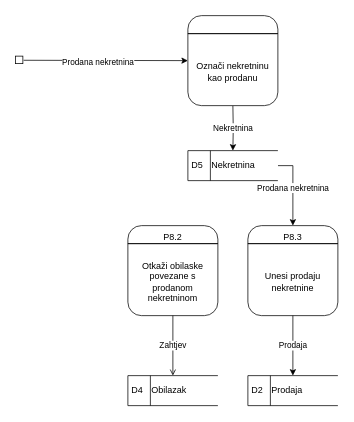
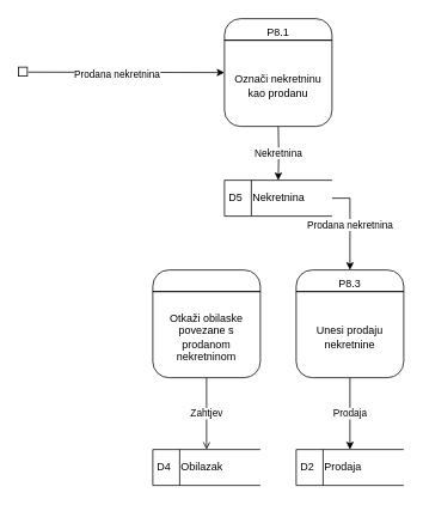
  <mxCell id="0" />
  <mxCell id="1" parent="0" />
  <mxCell id="2" value="" style="group" connectable="0" vertex="1" parent="1"><mxGeometry x="330" y="300" width="120" height="120" as="geometry" /></mxCell>
  <mxCell id="3" value="" style="shape=stencil(tZRtDsIgDIZPw1/DIB7AoN4DZ3VEhAXw6/Z2YxqZsqjZkmVJ+7KHtx2FcOErWQNhtCJ8SRgrKMU3xpdeLH0NZYjJs3RKbjRExQdnD3BR29AxlKnAqdCofEXoAtc0DxelNQYhyhqfKC86wqQy+C29Rli3/S2JauQfIYDrTMYsYevvsbP5NOBiIr8p9uF+dL/jgVPHxVQ/bjRw8T+WC8zkDjcXG1ke9s6ezPajmVZxzXANH/r+RPYn9qOrzN5c7KyDAVM7pXUc7IE21rIZ+TfhIR/tGXI1sYzplKCVeSE8K/2JUWrrh4rAfKaOL7uQXdCy3/rcZuOt2ybu);whiteSpace=wrap;html=1;movable=1;resizable=1;rotatable=1;deletable=1;editable=1;locked=0;connectable=1;" vertex="1" parent="2"><mxGeometry width="120" height="120" as="geometry" /></mxCell>
  <mxCell id="4" value="Unesi prodaju nekretnine" style="text;html=1;align=center;verticalAlign=middle;whiteSpace=wrap;rounded=0;movable=1;resizable=1;rotatable=1;deletable=1;editable=1;locked=0;connectable=1;" vertex="1" parent="2"><mxGeometry y="30" width="120" height="90" as="geometry" /></mxCell>
  <mxCell id="5" value="P8.3" style="text;html=1;align=center;verticalAlign=middle;whiteSpace=wrap;rounded=0;movable=1;resizable=1;rotatable=1;deletable=1;editable=1;locked=0;connectable=1;" vertex="1" parent="2"><mxGeometry width="120" height="30" as="geometry" /></mxCell>
  <mxCell id="6" value="" style="group" connectable="0" vertex="1" parent="1"><mxGeometry x="170" y="300" width="120" height="120" as="geometry" /></mxCell>
  <mxCell id="7" value="" style="shape=stencil(tZRtDsIgDIZPw1/DIB7AoN4DZ3VEhAXw6/Z2YxqZsqjZkmVJ+7KHtx2FcOErWQNhtCJ8SRgrKMU3xpdeLH0NZYjJs3RKbjRExQdnD3BR29AxlKnAqdCofEXoAtc0DxelNQYhyhqfKC86wqQy+C29Rli3/S2JauQfIYDrTMYsYevvsbP5NOBiIr8p9uF+dL/jgVPHxVQ/bjRw8T+WC8zkDjcXG1ke9s6ezPajmVZxzXANH/r+RPYn9qOrzN5c7KyDAVM7pXUc7IE21rIZ+TfhIR/tGXI1sYzplKCVeSE8K/2JUWrrh4rAfKaOL7uQXdCy3/rcZuOt2ybu);whiteSpace=wrap;html=1;movable=1;resizable=1;rotatable=1;deletable=1;editable=1;locked=0;connectable=1;" vertex="1" parent="6"><mxGeometry width="120" height="120" as="geometry" /></mxCell>
  <mxCell id="8" value="Otkaži obilaske povezane s prodanom nekretninom" style="text;html=1;align=center;verticalAlign=middle;whiteSpace=wrap;rounded=0;movable=1;resizable=1;rotatable=1;deletable=1;editable=1;locked=0;connectable=1;" vertex="1" parent="6"><mxGeometry y="30" width="120" height="90" as="geometry" /></mxCell>
- <mxCell id="9" value="P8.2" style="text;html=1;align=center;verticalAlign=middle;whiteSpace=wrap;rounded=0;movable=1;resizable=1;rotatable=1;deletable=1;editable=1;locked=0;connectable=1;" vertex="1" parent="6"><mxGeometry width="120" height="30" as="geometry" /></mxCell>
  <mxCell id="10" value="&lt;span style=&quot;color: rgb(0, 0, 0); font-family: Helvetica; font-size: 11px; font-style: normal; font-variant-ligatures: normal; font-variant-caps: normal; font-weight: 400; letter-spacing: normal; orphans: 2; text-align: center; text-indent: 0px; text-transform: none; widows: 2; word-spacing: 0px; -webkit-text-stroke-width: 0px; white-space: nowrap; background-color: rgb(255, 255, 255); text-decoration-thickness: initial; text-decoration-style: initial; text-decoration-color: initial; display: inline !important; float: none;&quot;&gt;Prodana nekretnina&lt;/span&gt;" style="edgeStyle=orthogonalEdgeStyle;rounded=0;orthogonalLoop=1;jettySize=auto;html=1;exitX=1;exitY=0.5;exitDx=0;exitDy=0;exitPerimeter=0;entryX=0.5;entryY=0;entryDx=0;entryDy=0;" edge="1" parent="1" source="11" target="5"><mxGeometry relative="1" as="geometry"><mxPoint x="430" y="250" as="targetPoint" /></mxGeometry></mxCell>
  <mxCell id="11" value="D5&lt;span style=&quot;white-space: pre;&quot;&gt;&#09;&lt;/span&gt;Nekretnina" style="html=1;dashed=0;whiteSpace=wrap;shape=mxgraph.dfd.dataStoreID;align=left;spacingLeft=3;points=[[0,0,0,0,0],[0,0.5,0,0,0],[0,1,0,0,0],[0.25,0,0,0,0],[0.5,0,0,0,0],[0.5,1,0,0,0],[0.75,0,0,0,0],[1,0,0,0,0],[1,0.5,0,0,0],[1,1,0,0,0]];strokeColor=default;verticalAlign=middle;fontFamily=Helvetica;fontSize=12;fontColor=default;fillColor=default;" vertex="1" parent="1"><mxGeometry x="250" y="200" width="120" height="40" as="geometry" /></mxCell>
  <mxCell id="12" value="Nekretnina" style="edgeStyle=orthogonalEdgeStyle;rounded=0;orthogonalLoop=1;jettySize=auto;html=1;exitX=0.5;exitY=1;exitDx=0;exitDy=0;entryX=0.5;entryY=0;entryDx=0;entryDy=0;entryPerimeter=0;" edge="1" parent="1" target="11"><mxGeometry relative="1" as="geometry"><mxPoint x="310" y="140" as="sourcePoint" /></mxGeometry></mxCell>
  <mxCell id="13" style="edgeStyle=elbowEdgeStyle;rounded=0;orthogonalLoop=1;jettySize=auto;html=1;entryX=-0.008;entryY=0.333;entryDx=0;entryDy=0;entryPerimeter=0;elbow=vertical;" edge="1" parent="1"><mxGeometry relative="1" as="geometry"><mxPoint x="250" y="79.5" as="targetPoint" /><mxPoint x="30.96" y="79.53" as="sourcePoint" /></mxGeometry></mxCell>
  <mxCell id="14" value="Prodana nekretnina" style="edgeLabel;html=1;align=center;verticalAlign=middle;resizable=0;points=[];" connectable="0" vertex="1" parent="13"><mxGeometry x="-0.096" y="-1" relative="1" as="geometry"><mxPoint as="offset" /></mxGeometry></mxCell>
  <mxCell id="15" value="" style="group" connectable="0" vertex="1" parent="1"><mxGeometry x="250" y="20" width="120" height="120" as="geometry" /></mxCell>
  <mxCell id="16" value="" style="shape=stencil(tZRtDsIgDIZPw1/DIB7AoN4DZ3VEhAXw6/Z2YxqZsqjZkmVJ+7KHtx2FcOErWQNhtCJ8SRgrKMU3xpdeLH0NZYjJs3RKbjRExQdnD3BR29AxlKnAqdCofEXoAtc0DxelNQYhyhqfKC86wqQy+C29Rli3/S2JauQfIYDrTMYsYevvsbP5NOBiIr8p9uF+dL/jgVPHxVQ/bjRw8T+WC8zkDjcXG1ke9s6ezPajmVZxzXANH/r+RPYn9qOrzN5c7KyDAVM7pXUc7IE21rIZ+TfhIR/tGXI1sYzplKCVeSE8K/2JUWrrh4rAfKaOL7uQXdCy3/rcZuOt2ybu);whiteSpace=wrap;html=1;movable=1;resizable=1;rotatable=1;deletable=1;editable=1;locked=0;connectable=1;" vertex="1" parent="15"><mxGeometry width="120" height="120" as="geometry" /></mxCell>
  <mxCell id="17" value="Označi nekretninu kao prodanu" style="text;html=1;align=center;verticalAlign=middle;whiteSpace=wrap;rounded=0;movable=1;resizable=1;rotatable=1;deletable=1;editable=1;locked=0;connectable=1;" vertex="1" parent="15"><mxGeometry y="30" width="120" height="90" as="geometry" /></mxCell>
+ <mxCell id="18" value="P8.1" style="text;html=1;align=center;verticalAlign=middle;whiteSpace=wrap;rounded=0;movable=1;resizable=1;rotatable=1;deletable=1;editable=1;locked=0;connectable=1;" vertex="1" parent="15"><mxGeometry width="120" height="30" as="geometry" /></mxCell>
  <mxCell id="19" value="D2&lt;span style=&quot;white-space: pre;&quot;&gt;&#09;&lt;/span&gt;Prodaja" style="html=1;dashed=0;whiteSpace=wrap;shape=mxgraph.dfd.dataStoreID;align=left;spacingLeft=3;points=[[0,0,0,0,0],[0,0.5,0,0,0],[0,1,0,0,0],[0.5,0,0,0,0],[0.5,1,0,0,0],[0.75,0,0,0,0],[1,0,0,0,0],[1,0.5,0,0,0],[1,1,0,0,0]];" vertex="1" parent="1"><mxGeometry x="330" y="500" width="120" height="40" as="geometry" /></mxCell>
  <mxCell id="20" value="Prodaja" style="edgeStyle=orthogonalEdgeStyle;rounded=0;orthogonalLoop=1;jettySize=auto;html=1;exitX=0.5;exitY=1;exitDx=0;exitDy=0;entryX=0.5;entryY=0;entryDx=0;entryDy=0;entryPerimeter=0;" edge="1" parent="1" source="4" target="19"><mxGeometry relative="1" as="geometry"><mxPoint x="390" y="490" as="targetPoint" /></mxGeometry></mxCell>
  <mxCell id="21" value="D4&lt;span style=&quot;white-space: pre;&quot;&gt;&#09;&lt;/span&gt;Obilazak" style="html=1;dashed=0;whiteSpace=wrap;shape=mxgraph.dfd.dataStoreID;align=left;spacingLeft=3;points=[[0,0,0,0,0],[0,0.5,0,0,0],[0,1,0,0,0],[0.25,1,0,0,0],[0.5,0,0,0,0],[0.5,1,0,0,0],[0.75,1,0,0,0],[1,0,0,0,0],[1,0.5,0,0,0],[1,1,0,0,0]];" vertex="1" parent="1"><mxGeometry x="170" y="500" width="120" height="40" as="geometry" /></mxCell>
  <mxCell id="22" value="Zahtjev" style="edgeStyle=orthogonalEdgeStyle;rounded=0;orthogonalLoop=1;jettySize=auto;html=1;exitX=0.5;exitY=1;exitDx=0;exitDy=0;entryX=0.5;entryY=0;entryDx=0;entryDy=0;entryPerimeter=0;endArrow=open;" edge="1" parent="1" source="8" target="21"><mxGeometry relative="1" as="geometry"><mxPoint x="230" y="490" as="targetPoint" /></mxGeometry></mxCell>
  <mxCell id="23" value="" style="rounded=0;whiteSpace=wrap;html=1;" vertex="1" parent="1"><mxGeometry x="20" y="74" width="10" height="10" as="geometry" /></mxCell>
